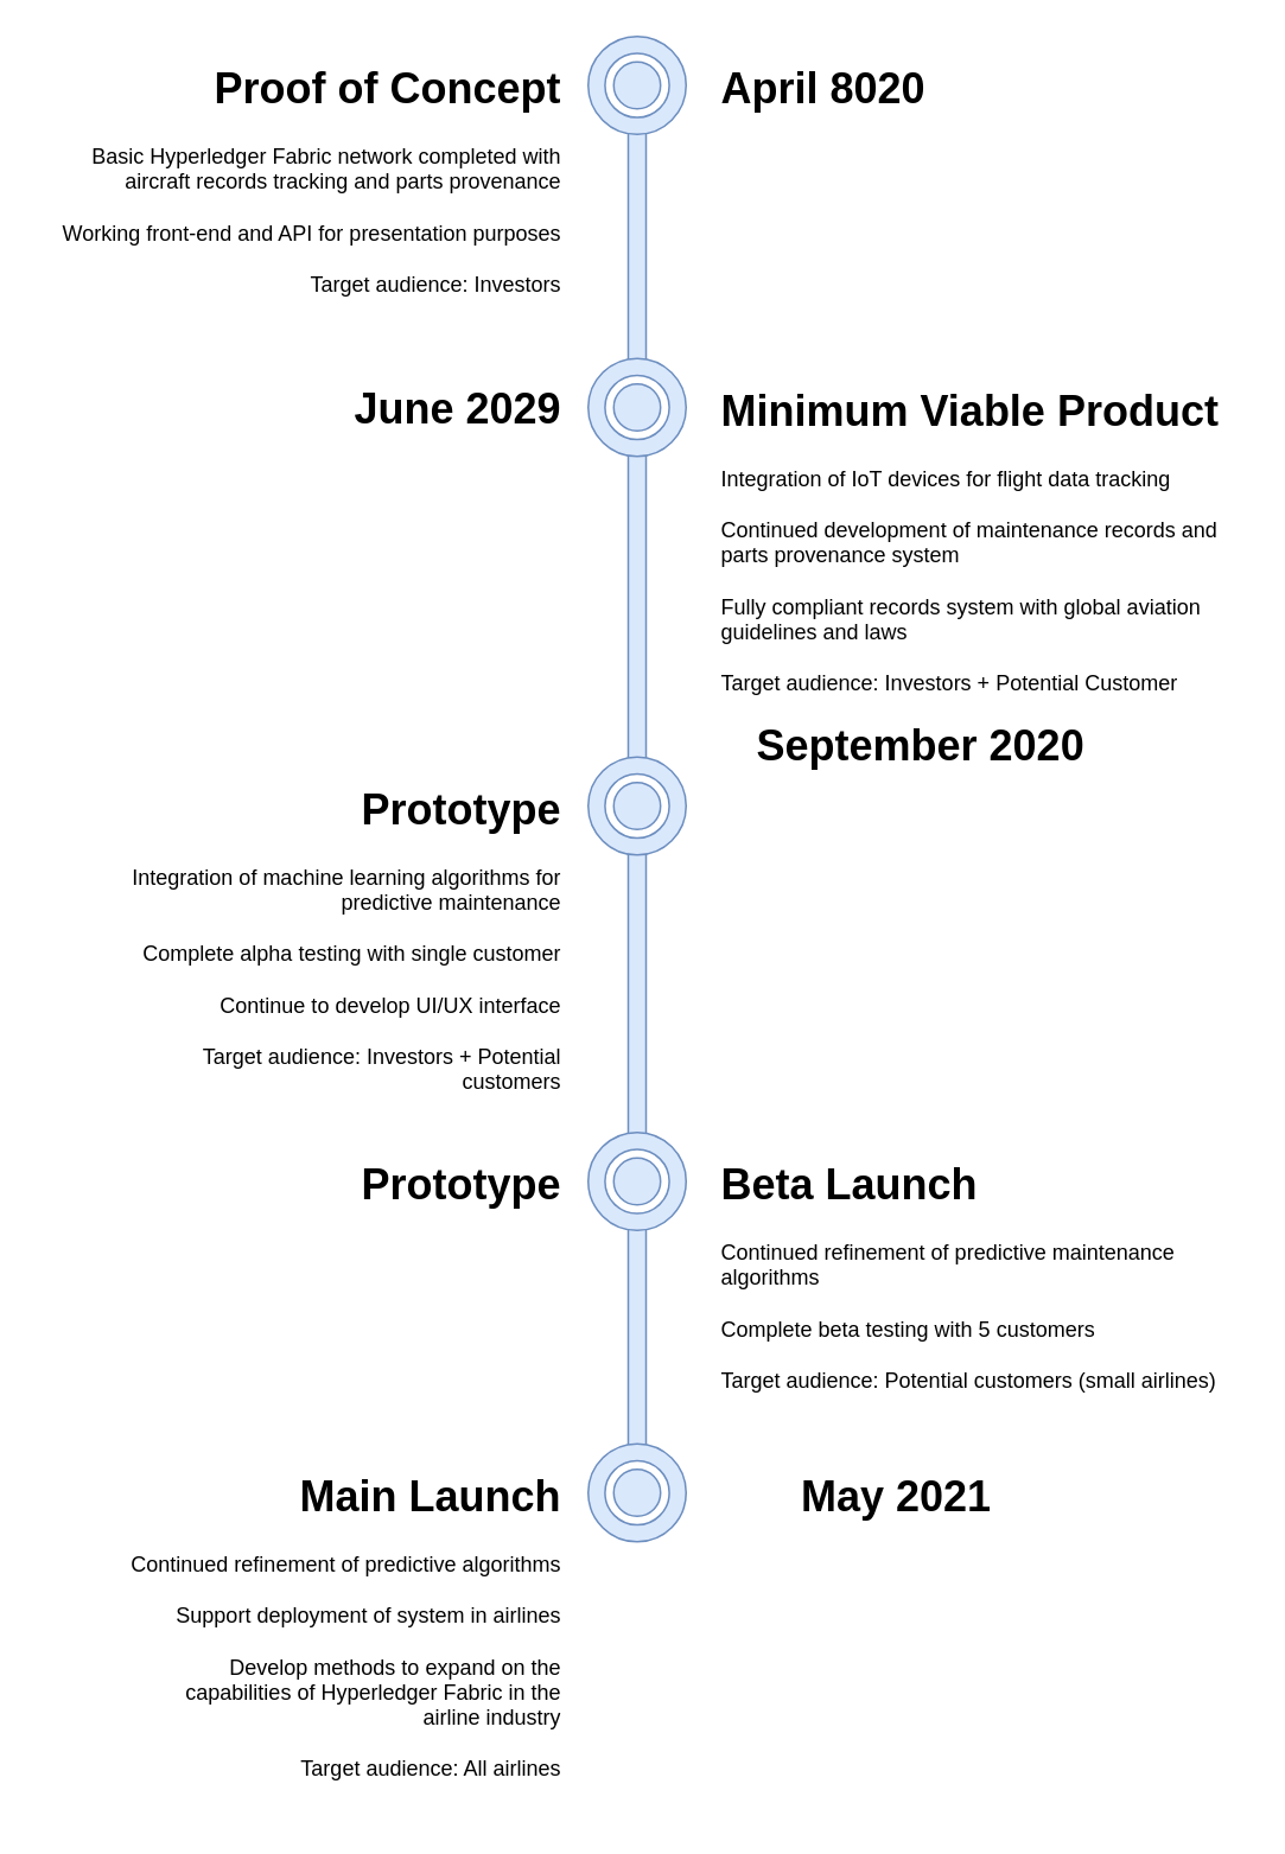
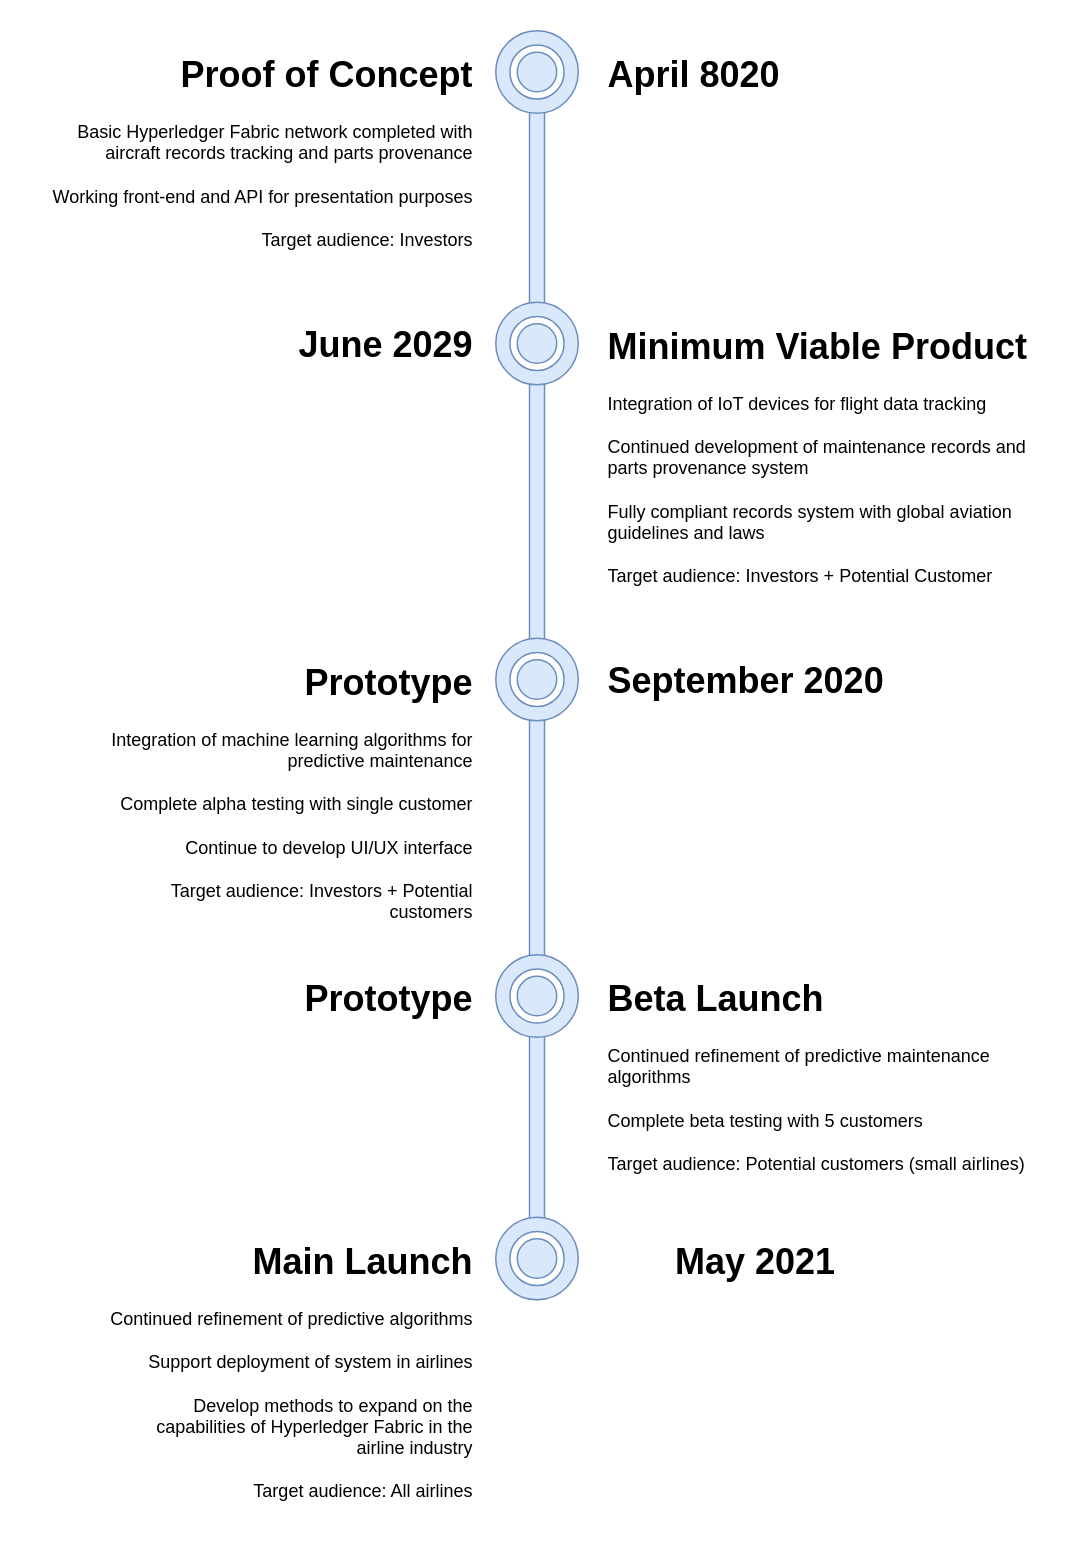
  <mxCell id="0" />
  <mxCell id="1" parent="0" />
  <mxCell id="2" value="" style="rounded=1;whiteSpace=wrap;html=1;strokeColor=#6c8ebf;fillColor=#dae8fc;" parent="1" vertex="1"><mxGeometry x="352.5" y="50" width="10" height="790" as="geometry" /></mxCell>
  <mxCell id="3" value="" style="group" parent="1" vertex="1" connectable="0"><mxGeometry x="330" y="20" width="55" height="55" as="geometry" /></mxCell>
  <mxCell id="4" value="" style="ellipse;whiteSpace=wrap;html=1;aspect=fixed;strokeColor=#6c8ebf;fillColor=#dae8fc;" parent="3" vertex="1"><mxGeometry width="55" height="55" as="geometry" /></mxCell>
  <mxCell id="5" value="" style="ellipse;whiteSpace=wrap;html=1;aspect=fixed;strokeColor=#6C8EBF;" parent="3" vertex="1"><mxGeometry x="9.443" y="9.443" width="36.114" height="36.114" as="geometry" /></mxCell>
  <mxCell id="6" value="" style="ellipse;whiteSpace=wrap;html=1;aspect=fixed;strokeColor=#6c8ebf;fillColor=#dae8fc;" parent="3" vertex="1"><mxGeometry x="14.359" y="14.351" width="26.29" height="26.29" as="geometry" /></mxCell>
  <mxCell id="7" value="&lt;h1&gt;Proof of Concept&lt;/h1&gt;&lt;div&gt;Basic Hyperledger Fabric network completed with a&lt;span&gt;ircraft records tracking and p&lt;/span&gt;&lt;span&gt;arts provenance&lt;/span&gt;&lt;/div&gt;&lt;div&gt;&lt;span&gt;&lt;br&gt;&lt;/span&gt;&lt;/div&gt;&lt;div&gt;&lt;div&gt;Working front-end and API for presentation purposes&lt;/div&gt;&lt;/div&gt;&lt;div&gt;&lt;br&gt;&lt;/div&gt;&lt;div&gt;Target audience: Investors&lt;/div&gt;" style="text;html=1;strokeColor=none;fillColor=none;spacing=5;spacingTop=-20;whiteSpace=wrap;overflow=hidden;rounded=0;align=right;" parent="1" vertex="1"><mxGeometry x="20" y="30" width="300" height="170" as="geometry" /></mxCell>
  <mxCell id="8" value="" style="group" parent="1" vertex="1" connectable="0"><mxGeometry x="330" y="201" width="55" height="55" as="geometry" /></mxCell>
  <mxCell id="9" value="" style="ellipse;whiteSpace=wrap;html=1;aspect=fixed;strokeColor=#6c8ebf;fillColor=#dae8fc;" parent="8" vertex="1"><mxGeometry width="55" height="55" as="geometry" /></mxCell>
  <mxCell id="10" value="" style="ellipse;whiteSpace=wrap;html=1;aspect=fixed;strokeColor=#6C8EBF;" parent="8" vertex="1"><mxGeometry x="9.443" y="9.443" width="36.114" height="36.114" as="geometry" /></mxCell>
  <mxCell id="11" value="" style="ellipse;whiteSpace=wrap;html=1;aspect=fixed;strokeColor=#6c8ebf;fillColor=#dae8fc;" parent="8" vertex="1"><mxGeometry x="14.359" y="14.351" width="26.29" height="26.29" as="geometry" /></mxCell>
  <mxCell id="12" value="&lt;h1&gt;Minimum Viable Product&lt;/h1&gt;&lt;div&gt;Integration of IoT devices for flight data tracking&lt;/div&gt;&lt;div&gt;&lt;br&gt;&lt;/div&gt;&lt;div&gt;Continued development of maintenance records and parts provenance system&lt;/div&gt;&lt;div&gt;&lt;br&gt;&lt;/div&gt;&lt;div&gt;Fully compliant records system with global aviation guidelines and laws&lt;/div&gt;&lt;div&gt;&lt;br&gt;&lt;/div&gt;&lt;div&gt;Target audience: Investors + Potential Customer&lt;/div&gt;" style="text;html=1;strokeColor=none;fillColor=none;spacing=5;spacingTop=-20;whiteSpace=wrap;overflow=hidden;rounded=0;" parent="1" vertex="1"><mxGeometry x="400" y="211" width="300" height="180" as="geometry" /></mxCell>
  <mxCell id="13" value="" style="group" parent="1" vertex="1" connectable="0"><mxGeometry x="330" y="425" width="55" height="55" as="geometry" /></mxCell>
  <mxCell id="14" value="" style="ellipse;whiteSpace=wrap;html=1;aspect=fixed;strokeColor=#6c8ebf;fillColor=#dae8fc;" parent="13" vertex="1"><mxGeometry width="55" height="55" as="geometry" /></mxCell>
  <mxCell id="15" value="" style="ellipse;whiteSpace=wrap;html=1;aspect=fixed;strokeColor=#6C8EBF;" parent="13" vertex="1"><mxGeometry x="9.443" y="9.443" width="36.114" height="36.114" as="geometry" /></mxCell>
  <mxCell id="16" value="" style="ellipse;whiteSpace=wrap;html=1;aspect=fixed;strokeColor=#6c8ebf;fillColor=#dae8fc;" parent="13" vertex="1"><mxGeometry x="14.359" y="14.351" width="26.29" height="26.29" as="geometry" /></mxCell>
  <mxCell id="17" value="&lt;h1&gt;Prototype&lt;/h1&gt;&lt;div&gt;Integration of machine learning algorithms for predictive maintenance&lt;/div&gt;&lt;div&gt;&lt;br&gt;&lt;/div&gt;&lt;div&gt;Complete alpha testing with single customer&lt;/div&gt;&lt;div&gt;&lt;br&gt;&lt;/div&gt;&lt;div&gt;Continue to develop UI/UX interface&lt;/div&gt;&lt;div&gt;&lt;br&gt;&lt;/div&gt;&lt;div&gt;Target audience: Investors + Potential customers&lt;/div&gt;" style="text;html=1;strokeColor=none;fillColor=none;spacing=5;spacingTop=-20;whiteSpace=wrap;overflow=hidden;rounded=0;align=right;" parent="1" vertex="1"><mxGeometry x="70" y="435" width="250" height="180" as="geometry" /></mxCell>
  <mxCell id="18" value="" style="group" parent="1" vertex="1" connectable="0"><mxGeometry x="330" y="636" width="55" height="55" as="geometry" /></mxCell>
  <mxCell id="19" value="" style="ellipse;whiteSpace=wrap;html=1;aspect=fixed;strokeColor=#6c8ebf;fillColor=#dae8fc;" parent="18" vertex="1"><mxGeometry width="55" height="55" as="geometry" /></mxCell>
  <mxCell id="20" value="" style="ellipse;whiteSpace=wrap;html=1;aspect=fixed;strokeColor=#6C8EBF;" parent="18" vertex="1"><mxGeometry x="9.443" y="9.443" width="36.114" height="36.114" as="geometry" /></mxCell>
  <mxCell id="21" value="" style="ellipse;whiteSpace=wrap;html=1;aspect=fixed;strokeColor=#6c8ebf;fillColor=#dae8fc;" parent="18" vertex="1"><mxGeometry x="14.359" y="14.351" width="26.29" height="26.29" as="geometry" /></mxCell>
  <mxCell id="22" value="&lt;h1&gt;Beta Launch&lt;/h1&gt;&lt;div&gt;Continued refinement of predictive maintenance algorithms&lt;/div&gt;&lt;div&gt;&lt;br&gt;&lt;/div&gt;&lt;div&gt;Complete beta testing with 5 customers&lt;/div&gt;&lt;div&gt;&lt;br&gt;&lt;/div&gt;&lt;div&gt;Target audience: Potential customers (small airlines)&lt;/div&gt;" style="text;html=1;strokeColor=none;fillColor=none;spacing=5;spacingTop=-20;whiteSpace=wrap;overflow=hidden;rounded=0;" parent="1" vertex="1"><mxGeometry x="400" y="646" width="300" height="140" as="geometry" /></mxCell>
  <mxCell id="23" value="" style="group" parent="1" vertex="1" connectable="0"><mxGeometry x="330" y="811" width="55" height="55" as="geometry" /></mxCell>
  <mxCell id="24" value="" style="ellipse;whiteSpace=wrap;html=1;aspect=fixed;strokeColor=#6c8ebf;fillColor=#dae8fc;" parent="23" vertex="1"><mxGeometry width="55" height="55" as="geometry" /></mxCell>
  <mxCell id="25" value="" style="ellipse;whiteSpace=wrap;html=1;aspect=fixed;strokeColor=#6C8EBF;" parent="23" vertex="1"><mxGeometry x="9.443" y="9.443" width="36.114" height="36.114" as="geometry" /></mxCell>
  <mxCell id="26" value="" style="ellipse;whiteSpace=wrap;html=1;aspect=fixed;strokeColor=#6c8ebf;fillColor=#dae8fc;" parent="23" vertex="1"><mxGeometry x="14.359" y="14.351" width="26.29" height="26.29" as="geometry" /></mxCell>
  <mxCell id="27" value="&lt;h1&gt;Main Launch&lt;/h1&gt;&lt;div&gt;Continued refinement of predictive algorithms&lt;/div&gt;&lt;div&gt;&lt;br&gt;&lt;/div&gt;&lt;div&gt;Support deployment of system in airlines&lt;/div&gt;&lt;div&gt;&lt;br&gt;&lt;/div&gt;&lt;div&gt;Develop methods to expand on the capabilities of Hyperledger Fabric in the airline industry&lt;/div&gt;&lt;div&gt;&lt;br&gt;&lt;/div&gt;&lt;div&gt;Target audience: All airlines&lt;/div&gt;" style="text;html=1;strokeColor=none;fillColor=none;spacing=5;spacingTop=-20;whiteSpace=wrap;overflow=hidden;rounded=0;align=right;" parent="1" vertex="1"><mxGeometry x="70" y="821" width="250" height="199" as="geometry" /></mxCell>
  <mxCell id="28" value="&lt;h1&gt;April 8020&lt;/h1&gt;" style="text;html=1;strokeColor=none;fillColor=none;spacing=5;spacingTop=-20;whiteSpace=wrap;overflow=hidden;rounded=0;" parent="1" vertex="1"><mxGeometry x="400" y="30" width="150" height="37.5" as="geometry" /></mxCell>
- <mxCell id="29" value="&lt;h1&gt;September 2020&lt;/h1&gt;" style="text;html=1;strokeColor=none;fillColor=none;spacing=5;spacingTop=-20;whiteSpace=wrap;overflow=hidden;rounded=0;" parent="1" vertex="1"><mxGeometry x="420" y="398.75" width="210" height="37.5" as="geometry" /></mxCell>
+ <mxCell id="29" value="&lt;h1&gt;September 2020&lt;/h1&gt;" style="text;html=1;strokeColor=none;fillColor=none;spacing=5;spacingTop=-20;whiteSpace=wrap;overflow=hidden;rounded=0;" parent="1" vertex="1"><mxGeometry x="400" y="433.75" width="210" height="37.5" as="geometry" /></mxCell>
  <mxCell id="30" value="&lt;h1&gt;June 2029&lt;/h1&gt;" style="text;html=1;strokeColor=none;fillColor=none;spacing=5;spacingTop=-20;whiteSpace=wrap;overflow=hidden;rounded=0;align=right;" parent="1" vertex="1"><mxGeometry x="170" y="209.75" width="150" height="37.5" as="geometry" /></mxCell>
  <mxCell id="31" value="&lt;h1&gt;Prototype 2021&lt;/h1&gt;" style="text;html=1;strokeColor=none;fillColor=none;spacing=5;spacingTop=-20;whiteSpace=wrap;overflow=hidden;rounded=0;align=right;" parent="1" vertex="1"><mxGeometry x="150" y="646" width="170" height="37.5" as="geometry" /></mxCell>
  <mxCell id="32" value="&lt;h1&gt;May 2021&lt;/h1&gt;" style="text;html=1;strokeColor=none;fillColor=none;spacing=5;spacingTop=-20;whiteSpace=wrap;overflow=hidden;rounded=0;" parent="1" vertex="1"><mxGeometry x="445" y="821" width="210" height="37.5" as="geometry" /></mxCell>
